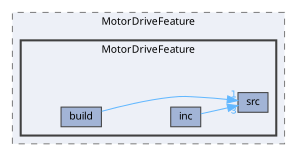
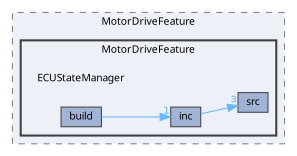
  digraph {
    compound=true
    fontname="Noto Sans"
    rankdir=LR
    node [fontname="Noto Sans" fontsize=10 shape=box color=grey25 fillcolor="#a2b4d6" style=filled]
    edge [color=steelblue1 fontcolor=steelblue1 fontname="Noto Sans" fontsize=10 labeldistance=1.5 labelfontname=Helvetica labelfontsize=10]
+   n1 [height=0.2 label=ECUStateManager shape=plaintext width=0.4 color="" fillcolor="" style=""]
    n2 [height=0.2 label=build width=0.4]
    n3 [height=0.2 label=inc width=0.4]
    n4 [height=0.2 label=src width=0.4]
    subgraph cluster_1 {
      bgcolor="#edf0f7"
      fontsize=10
      label=MotorDriveFeature
      pencolor=grey50
      style="filled,dashed"
      subgraph cluster_2 {
        bgcolor="#edf0f7"
        fontsize=10
        label=MotorDriveFeature
        pencolor=grey25
        style="filled,bold"
+       n1
        n2
        n3
        n4
      }
    }
-   n2 -> n4 [headlabel=1]
+   n2 -> n3 [headlabel=1]
    n3 -> n4 [headlabel=3]
  }
